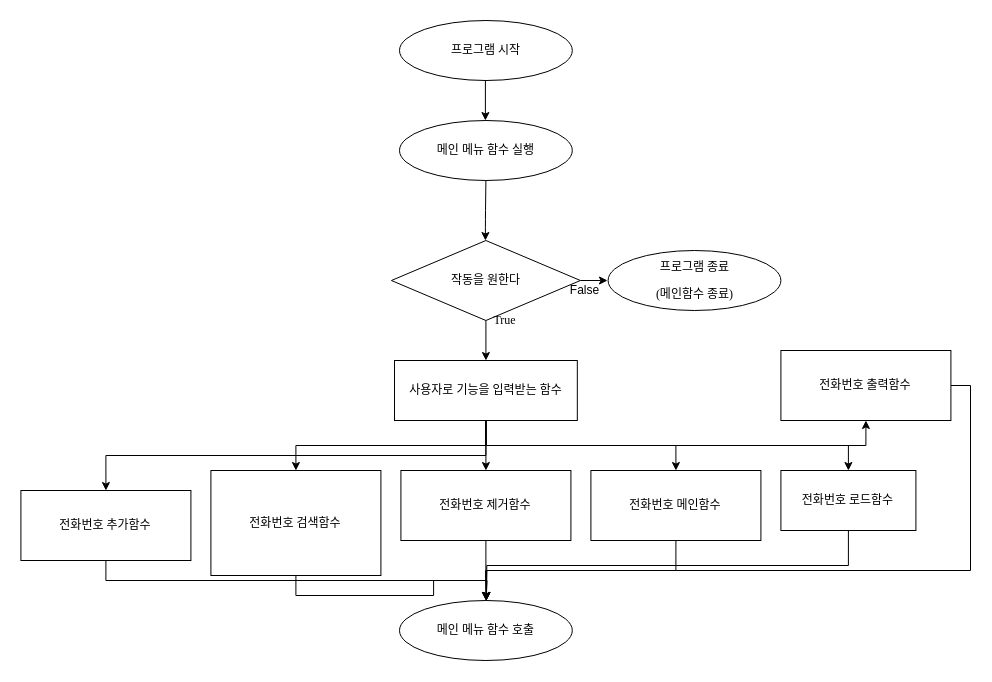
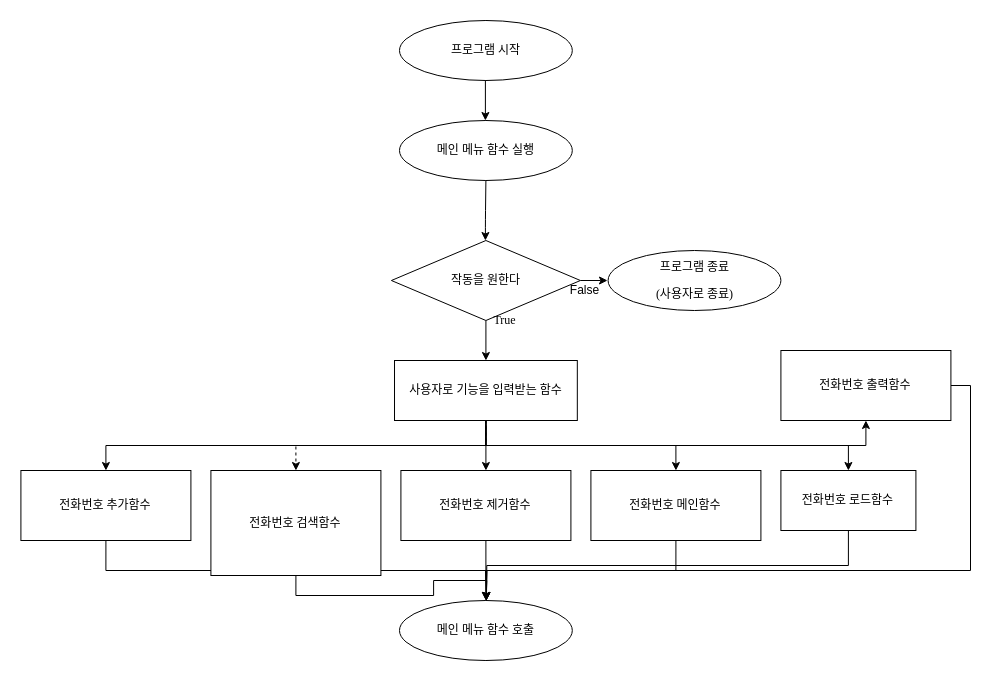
  <mxCell id="0" />
  <mxCell id="1" parent="0" />
  <mxCell id="2" value="&lt;p&gt;&lt;font style=&quot;font-size: 12px&quot;&gt;프로그램 시작&lt;/font&gt;&lt;/p&gt;" style="ellipse;whiteSpace=wrap;html=1;fontFamily=나눔스퀘어라운드 Bold;labelBackgroundColor=none;labelBorderColor=none;" parent="1" vertex="1"><mxGeometry x="399" y="20" width="172.81" height="60" as="geometry" /></mxCell>
  <mxCell id="3" style="edgeStyle=orthogonalEdgeStyle;rounded=0;orthogonalLoop=1;jettySize=auto;html=1;exitX=0.5;exitY=1;exitDx=0;exitDy=0;entryX=0.5;entryY=0;entryDx=0;entryDy=0;fontFamily=나눔스퀘어라운드 Bold;" parent="1" source="8" target="16" edge="1"><mxGeometry relative="1" as="geometry" /></mxCell>
  <mxCell id="4" style="edgeStyle=orthogonalEdgeStyle;rounded=0;orthogonalLoop=1;jettySize=auto;html=1;exitX=0.5;exitY=1;exitDx=0;exitDy=0;entryX=0.5;entryY=0;entryDx=0;entryDy=0;fontFamily=나눔스퀘어라운드 Bold;" parent="1" source="8" target="10" edge="1"><mxGeometry relative="1" as="geometry" /></mxCell>
- <mxCell id="5" style="edgeStyle=orthogonalEdgeStyle;rounded=0;orthogonalLoop=1;jettySize=auto;html=1;exitX=0.5;exitY=1;exitDx=0;exitDy=0;entryX=0.5;entryY=0;entryDx=0;entryDy=0;fontFamily=나눔스퀘어라운드 Bold;" parent="1" source="8" target="14" edge="1"><mxGeometry relative="1" as="geometry" /></mxCell>
+ <mxCell id="5" style="edgeStyle=orthogonalEdgeStyle;rounded=0;orthogonalLoop=1;jettySize=auto;html=1;exitX=0.5;exitY=1;exitDx=0;exitDy=0;entryX=0.5;entryY=0;entryDx=0;entryDy=0;fontFamily=나눔스퀘어라운드 Bold;dashed=1;" parent="1" source="8" target="14" edge="1"><mxGeometry relative="1" as="geometry" /></mxCell>
  <mxCell id="6" style="edgeStyle=orthogonalEdgeStyle;rounded=0;orthogonalLoop=1;jettySize=auto;html=1;exitX=0.5;exitY=1;exitDx=0;exitDy=0;entryX=0.5;entryY=0;entryDx=0;entryDy=0;fontFamily=나눔스퀘어라운드 Bold;" parent="1" source="8" target="18" edge="1"><mxGeometry relative="1" as="geometry" /></mxCell>
  <mxCell id="7" style="edgeStyle=orthogonalEdgeStyle;rounded=0;orthogonalLoop=1;jettySize=auto;html=1;exitX=0.5;exitY=1;exitDx=0;exitDy=0;fontFamily=나눔스퀘어라운드 Bold;" parent="1" source="8" target="20" edge="1"><mxGeometry relative="1" as="geometry" /></mxCell>
  <mxCell id="8" value="사용자로 기능을 입력받는 함수" style="rounded=0;whiteSpace=wrap;html=1;labelBackgroundColor=none;fontFamily=나눔스퀘어라운드 Bold;" parent="1" vertex="1"><mxGeometry x="394.01" y="360" width="182.81" height="60" as="geometry" /></mxCell>
  <mxCell id="9" style="edgeStyle=orthogonalEdgeStyle;rounded=0;orthogonalLoop=1;jettySize=auto;html=1;exitX=0.5;exitY=1;exitDx=0;exitDy=0;entryX=0.5;entryY=0;entryDx=0;entryDy=0;fontFamily=나눔스퀘어라운드 Bold;" parent="1" source="10" edge="1"><mxGeometry relative="1" as="geometry"><mxPoint x="485.795" y="600" as="targetPoint" /></mxGeometry></mxCell>
- <mxCell id="10" value="전화번호 추가함수" style="rounded=0;whiteSpace=wrap;html=1;labelBackgroundColor=none;fontFamily=나눔스퀘어라운드 Bold;" parent="1" vertex="1"><mxGeometry x="20.41" y="490" width="170" height="70" as="geometry" /></mxCell>
+ <mxCell id="10" value="전화번호 추가함수" style="rounded=0;whiteSpace=wrap;html=1;labelBackgroundColor=none;fontFamily=나눔스퀘어라운드 Bold;" parent="1" vertex="1"><mxGeometry x="20.41" y="470" width="170" height="70" as="geometry" /></mxCell>
  <mxCell id="11" value="" style="endArrow=classic;html=1;fontFamily=나눔스퀘어라운드 Bold;" parent="1" edge="1"><mxGeometry width="50" height="50" relative="1" as="geometry"><mxPoint x="484.9" y="80" as="sourcePoint" /><mxPoint x="484.9" y="120" as="targetPoint" /><Array as="points"><mxPoint x="484.9" y="120" /></Array></mxGeometry></mxCell>
  <mxCell id="12" value="" style="endArrow=classic;html=1;fontFamily=나눔스퀘어라운드 Bold;exitX=0.5;exitY=1;exitDx=0;exitDy=0;" parent="1" edge="1" source="31"><mxGeometry width="50" height="50" relative="1" as="geometry"><mxPoint x="484.81" y="191" as="sourcePoint" /><mxPoint x="484.91" y="240" as="targetPoint" /><Array as="points"><mxPoint x="484.91" y="220" /></Array></mxGeometry></mxCell>
  <mxCell id="13" style="edgeStyle=orthogonalEdgeStyle;rounded=0;orthogonalLoop=1;jettySize=auto;html=1;exitX=0.5;exitY=1;exitDx=0;exitDy=0;entryX=0.5;entryY=0;entryDx=0;entryDy=0;fontFamily=나눔스퀘어라운드 Bold;" parent="1" source="14" edge="1"><mxGeometry relative="1" as="geometry"><mxPoint x="485.795" y="600" as="targetPoint" /></mxGeometry></mxCell>
  <mxCell id="14" value="전화번호 검색함수" style="rounded=0;whiteSpace=wrap;html=1;labelBackgroundColor=none;fontFamily=나눔스퀘어라운드 Bold;" parent="1" vertex="1"><mxGeometry x="210.41" y="470" width="170" height="105" as="geometry" /></mxCell>
  <mxCell id="15" style="edgeStyle=orthogonalEdgeStyle;rounded=0;orthogonalLoop=1;jettySize=auto;html=1;entryX=0.5;entryY=0;entryDx=0;entryDy=0;fontFamily=나눔스퀘어라운드 Bold;" parent="1" source="16" edge="1"><mxGeometry relative="1" as="geometry"><mxPoint x="485.795" y="600" as="targetPoint" /></mxGeometry></mxCell>
  <mxCell id="16" value="전화번호 제거함수" style="rounded=0;whiteSpace=wrap;html=1;labelBackgroundColor=none;fontFamily=나눔스퀘어라운드 Bold;" parent="1" vertex="1"><mxGeometry x="400.41" y="470" width="170" height="70" as="geometry" /></mxCell>
  <mxCell id="17" style="edgeStyle=orthogonalEdgeStyle;rounded=0;orthogonalLoop=1;jettySize=auto;html=1;exitX=0.5;exitY=1;exitDx=0;exitDy=0;fontFamily=나눔스퀘어라운드 Bold;" parent="1" source="18" edge="1"><mxGeometry relative="1" as="geometry"><mxPoint x="485.8" y="600" as="targetPoint" /></mxGeometry></mxCell>
  <mxCell id="18" value="전화번호 메인함수" style="rounded=0;whiteSpace=wrap;html=1;labelBackgroundColor=none;fontFamily=나눔스퀘어라운드 Bold;" parent="1" vertex="1"><mxGeometry x="590.41" y="470" width="170" height="70" as="geometry" /></mxCell>
  <mxCell id="19" style="edgeStyle=orthogonalEdgeStyle;rounded=0;orthogonalLoop=1;jettySize=auto;html=1;exitX=0.5;exitY=1;exitDx=0;exitDy=0;entryX=0.5;entryY=0;entryDx=0;entryDy=0;fontFamily=나눔스퀘어라운드 Bold;" parent="1" source="20" edge="1"><mxGeometry relative="1" as="geometry"><mxPoint x="485.795" y="600" as="targetPoint" /></mxGeometry></mxCell>
  <mxCell id="20" value="전화번호 로드함수" style="rounded=0;whiteSpace=wrap;html=1;labelBackgroundColor=none;fontFamily=나눔스퀘어라운드 Bold;" parent="1" vertex="1"><mxGeometry x="780.41" y="470" width="135" height="60" as="geometry" /></mxCell>
  <mxCell id="21" style="edgeStyle=orthogonalEdgeStyle;rounded=0;orthogonalLoop=1;jettySize=auto;html=1;exitX=0.5;exitY=1;exitDx=0;exitDy=0;entryX=0.5;entryY=0;entryDx=0;entryDy=0;fontFamily=나눔스퀘어라운드 Bold;" parent="1" source="23" target="8" edge="1"><mxGeometry relative="1" as="geometry" /></mxCell>
  <mxCell id="22" value="" style="edgeStyle=orthogonalEdgeStyle;rounded=0;orthogonalLoop=1;jettySize=auto;html=1;fontFamily=나눔스퀘어라운드 Bold;" parent="1" source="23" edge="1"><mxGeometry relative="1" as="geometry"><mxPoint x="607" y="280" as="targetPoint" /></mxGeometry></mxCell>
  <mxCell id="23" value="작동을 원한다" style="rhombus;whiteSpace=wrap;html=1;labelBackgroundColor=none;fontFamily=나눔스퀘어라운드 Bold;" parent="1" vertex="1"><mxGeometry x="390.91" y="240" width="189" height="80" as="geometry" /></mxCell>
  <mxCell id="24" value="True" style="text;html=1;align=center;verticalAlign=middle;resizable=0;points=[];autosize=1;fontFamily=나눔스퀘어라운드 Bold;" parent="1" vertex="1"><mxGeometry x="484" y="310" width="40" height="20" as="geometry" /></mxCell>
  <mxCell id="25" value="False" style="text;html=1;align=center;verticalAlign=middle;resizable=0;points=[];autosize=1;" parent="1" vertex="1"><mxGeometry x="564" y="280" width="40" height="20" as="geometry" /></mxCell>
  <mxCell id="26" value="&lt;p&gt;메인 메뉴 함수 호출&lt;/p&gt;" style="ellipse;whiteSpace=wrap;html=1;fontFamily=나눔스퀘어라운드 Bold;labelBackgroundColor=none;labelBorderColor=none;" vertex="1" parent="1"><mxGeometry x="399" y="600" width="172.81" height="60" as="geometry" /></mxCell>
- <mxCell id="27" value="&lt;p&gt;프로그램 종료&lt;/p&gt;&lt;p&gt;(메인함수 종료)&lt;/p&gt;" style="ellipse;whiteSpace=wrap;html=1;fontFamily=나눔스퀘어라운드 Bold;labelBackgroundColor=none;labelBorderColor=none;" vertex="1" parent="1"><mxGeometry x="607.6" y="250" width="172.81" height="60" as="geometry" /></mxCell>
+ <mxCell id="27" value="&lt;p&gt;프로그램 종료&lt;/p&gt;&lt;p&gt;(사용자로 종료)&lt;/p&gt;" style="ellipse;whiteSpace=wrap;html=1;fontFamily=나눔스퀘어라운드 Bold;labelBackgroundColor=none;labelBorderColor=none;" vertex="1" parent="1"><mxGeometry x="607.6" y="250" width="172.81" height="60" as="geometry" /></mxCell>
  <mxCell id="28" style="edgeStyle=orthogonalEdgeStyle;rounded=0;orthogonalLoop=1;jettySize=auto;html=1;exitX=1;exitY=0.5;exitDx=0;exitDy=0;" edge="1" parent="1" source="29" target="26"><mxGeometry relative="1" as="geometry"><Array as="points"><mxPoint x="970" y="385" /><mxPoint x="970" y="570" /><mxPoint x="485" y="570" /></Array></mxGeometry></mxCell>
  <mxCell id="29" value="전화번호 출력함수" style="rounded=0;whiteSpace=wrap;html=1;labelBackgroundColor=none;fontFamily=나눔스퀘어라운드 Bold;" vertex="1" parent="1"><mxGeometry x="780.41" y="350" width="170" height="70" as="geometry" /></mxCell>
  <mxCell id="30" style="edgeStyle=orthogonalEdgeStyle;rounded=0;orthogonalLoop=1;jettySize=auto;html=1;exitX=0.5;exitY=1;exitDx=0;exitDy=0;entryX=0.5;entryY=1;entryDx=0;entryDy=0;" edge="1" parent="1" target="29"><mxGeometry relative="1" as="geometry"><mxPoint x="485.415" y="425" as="sourcePoint" /><mxPoint x="865.41" y="415" as="targetPoint" /><Array as="points"><mxPoint x="485" y="445" /><mxPoint x="865" y="445" /></Array></mxGeometry></mxCell>
  <mxCell id="31" value="&lt;p&gt;메인 메뉴 함수 실행&lt;/p&gt;" style="ellipse;whiteSpace=wrap;html=1;fontFamily=나눔스퀘어라운드 Bold;labelBackgroundColor=none;labelBorderColor=none;" vertex="1" parent="1"><mxGeometry x="399" y="120" width="172.81" height="60" as="geometry" /></mxCell>
